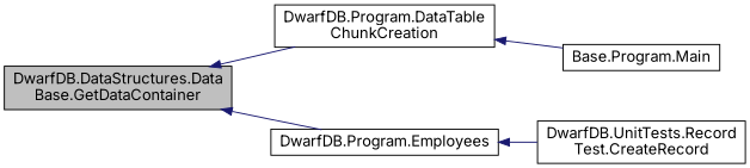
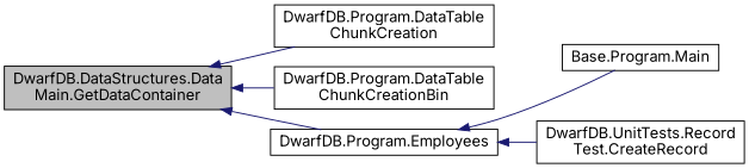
  digraph {
    fontname=Inter
    rankdir=LR
    node [color=black fillcolor=white fontname=Inter fontsize=14 shape=record style=filled]
    edge [color=midnightblue dir=back fontname=Inter fontsize=14 labelfontname=Helvetica labelfontsize=14 style=solid]
-   n1 [fillcolor=grey75 fontcolor=black height=0.2 label="DwarfDB.DataStructures.Data\lBase.GetDataContainer" width=0.4]
+   n1 [fillcolor=grey75 fontcolor=black height=0.2 label="DwarfDB.DataStructures.Data\lMain.GetDataContainer" width=0.4]
    n2 [height=0.2 label="DwarfDB.Program.DataTable\lChunkCreation" width=0.4]
+   n3 [height=0.2 label="DwarfDB.Program.DataTable\lChunkCreationBin" width=0.4]
    n4 [height=0.2 label="DwarfDB.Program.Employees" width=0.4]
    n5 [height=0.2 label="DwarfDB.UnitTests.Record\lTest.CreateRecord" width=0.4]
    n6 [height=0.2 label="Base.Program.Main" width=0.4]
    n1 -> n2
+   n1 -> n3
    n1 -> n4
    n4 -> n5
-   n2 -> n6
+   n4 -> n6
  }
